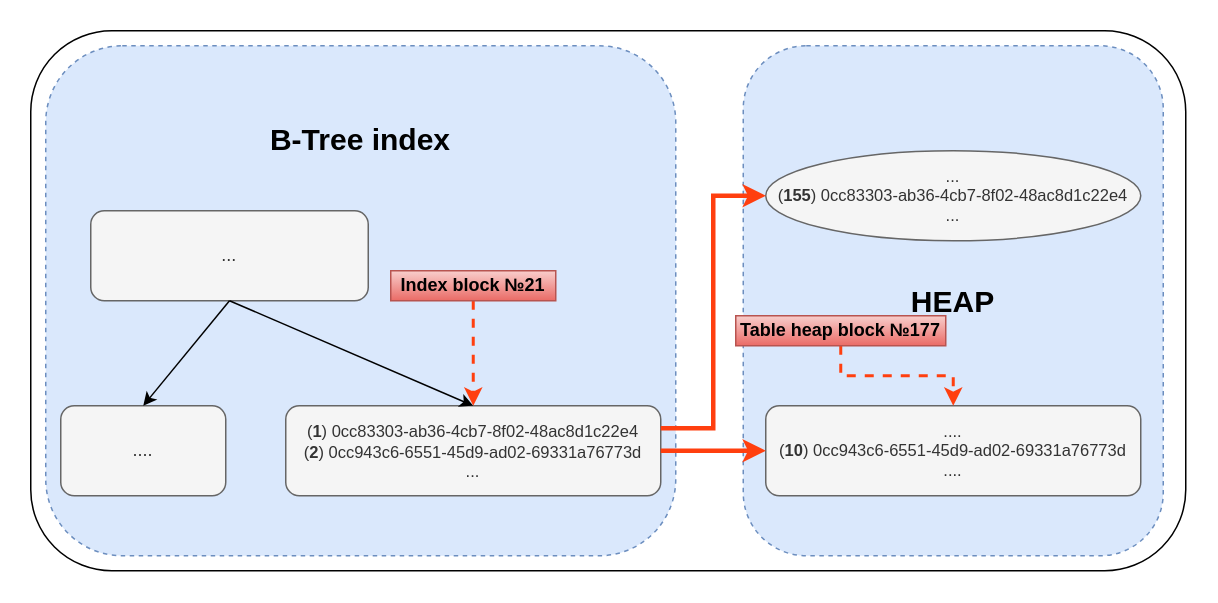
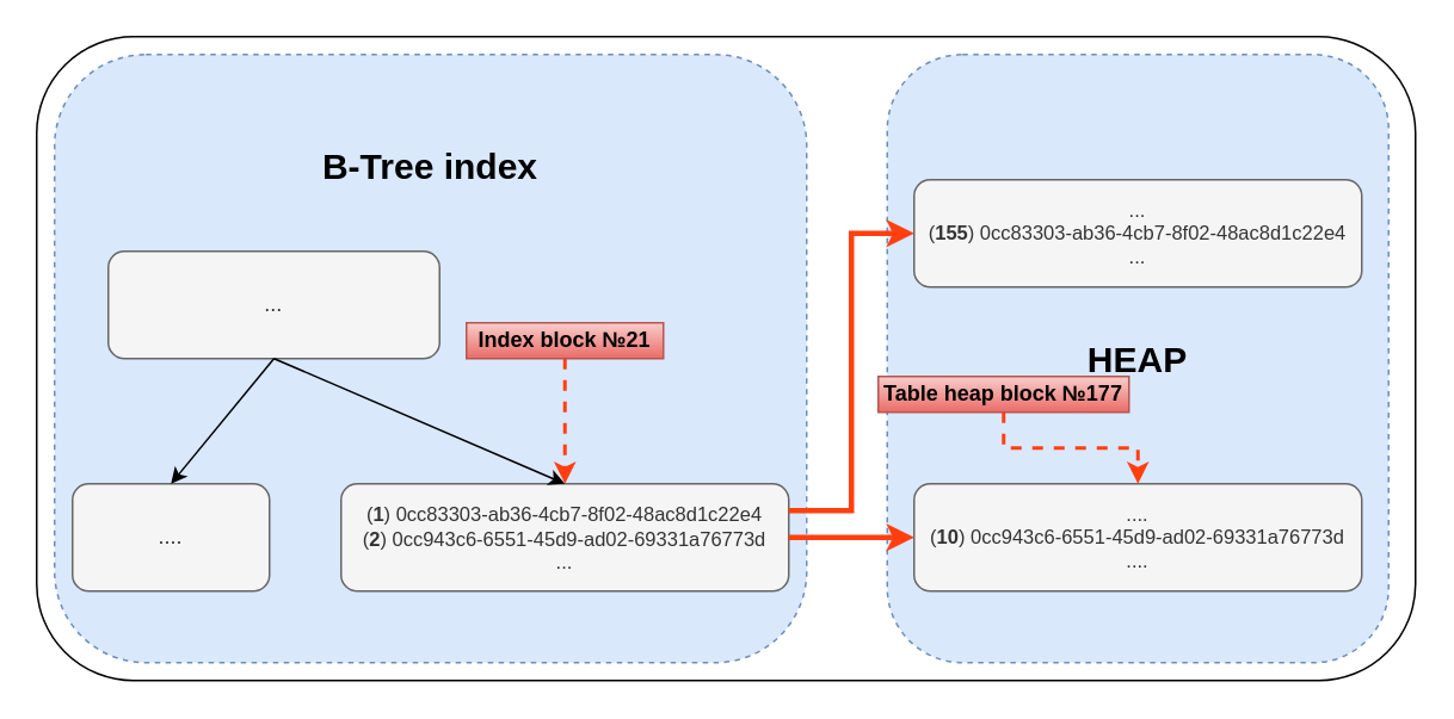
  <mxCell id="0" />
  <mxCell id="1" parent="0" />
  <mxCell id="2" value="" style="rounded=1;whiteSpace=wrap;html=1;" parent="1" vertex="1"><mxGeometry x="20" y="20" width="770" height="360" as="geometry" /></mxCell>
  <mxCell id="3" value="&lt;div style=&quot;font-size: 20px&quot;&gt;&lt;font style=&quot;font-size: 20px&quot;&gt;&lt;b&gt;B-Tree index&lt;br&gt;&lt;/b&gt;&lt;/font&gt;&lt;/div&gt;&lt;div style=&quot;font-size: 20px&quot;&gt;&lt;font style=&quot;font-size: 20px&quot;&gt;&lt;b&gt;&lt;br&gt;&lt;/b&gt;&lt;/font&gt;&lt;/div&gt;&lt;div style=&quot;font-size: 20px&quot;&gt;&lt;font style=&quot;font-size: 20px&quot;&gt;&lt;b&gt;&lt;br&gt;&lt;/b&gt;&lt;/font&gt;&lt;/div&gt;&lt;div style=&quot;font-size: 20px&quot;&gt;&lt;font style=&quot;font-size: 20px&quot;&gt;&lt;b&gt;&lt;br&gt;&lt;/b&gt;&lt;/font&gt;&lt;/div&gt;&lt;div style=&quot;font-size: 20px&quot;&gt;&lt;font style=&quot;font-size: 20px&quot;&gt;&lt;b&gt;&lt;br&gt;&lt;/b&gt;&lt;/font&gt;&lt;/div&gt;&lt;div style=&quot;font-size: 20px&quot;&gt;&lt;font style=&quot;font-size: 20px&quot;&gt;&lt;b&gt;&lt;br&gt;&lt;/b&gt;&lt;/font&gt;&lt;/div&gt;&lt;div style=&quot;font-size: 20px&quot;&gt;&lt;font style=&quot;font-size: 20px&quot;&gt;&lt;b&gt;&lt;br&gt;&lt;/b&gt;&lt;/font&gt;&lt;/div&gt;&lt;div style=&quot;font-size: 20px&quot;&gt;&lt;font style=&quot;font-size: 20px&quot;&gt;&lt;b&gt;&lt;br&gt;&lt;/b&gt;&lt;/font&gt;&lt;/div&gt;&lt;div style=&quot;font-size: 20px&quot;&gt;&lt;font style=&quot;font-size: 20px&quot;&gt;&lt;b&gt;&lt;br&gt;&lt;/b&gt;&lt;/font&gt;&lt;/div&gt;&lt;div style=&quot;font-size: 20px&quot;&gt;&lt;font style=&quot;font-size: 20px&quot;&gt;&lt;b&gt;&lt;br&gt;&lt;/b&gt;&lt;/font&gt;&lt;/div&gt;" style="rounded=1;whiteSpace=wrap;html=1;dashed=1;fillColor=#dae8fc;strokeColor=#6c8ebf;" parent="1" vertex="1"><mxGeometry x="30" y="30" width="420" height="340" as="geometry" /></mxCell>
  <mxCell id="4" value="..." style="rounded=1;whiteSpace=wrap;html=1;fillColor=#f5f5f5;strokeColor=#666666;fontColor=#333333;" parent="1" vertex="1"><mxGeometry x="60" y="140" width="185" height="60" as="geometry" /></mxCell>
  <mxCell id="5" value="...." style="rounded=1;whiteSpace=wrap;html=1;fillColor=#f5f5f5;strokeColor=#666666;fontColor=#333333;" parent="1" vertex="1"><mxGeometry x="40" y="270" width="110" height="60" as="geometry" /></mxCell>
  <mxCell id="6" value="&lt;font style=&quot;font-size: 11px&quot;&gt;(&lt;b&gt;1&lt;/b&gt;) 0cc83303-ab36-4cb7-8f02-48ac8d1c22e4&lt;br&gt;&lt;/font&gt;&lt;div style=&quot;font-size: 11px&quot;&gt;&lt;font style=&quot;font-size: 11px&quot;&gt;(&lt;b&gt;2&lt;/b&gt;) 0cc943c6-6551-45d9-ad02-69331a76773d&lt;/font&gt;&lt;/div&gt;&lt;div style=&quot;font-size: 11px&quot;&gt;&lt;font style=&quot;font-size: 11px&quot;&gt;...&lt;br&gt;&lt;/font&gt;&lt;/div&gt;" style="rounded=1;whiteSpace=wrap;html=1;fillColor=#f5f5f5;strokeColor=#666666;fontColor=#333333;" parent="1" vertex="1"><mxGeometry x="190" y="270" width="250" height="60" as="geometry" /></mxCell>
  <mxCell id="7" value="" style="endArrow=classic;html=1;exitX=0.5;exitY=1;exitDx=0;exitDy=0;entryX=0.5;entryY=0;entryDx=0;entryDy=0;" parent="1" source="4" edge="1" target="5"><mxGeometry width="50" height="50" relative="1" as="geometry"><mxPoint x="330" y="460" as="sourcePoint" /><mxPoint x="30" y="270" as="targetPoint" /></mxGeometry></mxCell>
  <mxCell id="8" value="" style="endArrow=classic;html=1;exitX=0.5;exitY=1;exitDx=0;exitDy=0;entryX=0.5;entryY=0;entryDx=0;entryDy=0;" parent="1" source="4" target="6" edge="1"><mxGeometry width="50" height="50" relative="1" as="geometry"><mxPoint x="200" y="210" as="sourcePoint" /><mxPoint x="40" y="280" as="targetPoint" /></mxGeometry></mxCell>
  <mxCell id="9" value="&lt;b&gt;&lt;font style=&quot;font-size: 20px&quot;&gt;HEAP&lt;/font&gt;&lt;/b&gt;" style="rounded=1;whiteSpace=wrap;html=1;dashed=1;fillColor=#dae8fc;strokeColor=#6c8ebf;" parent="1" vertex="1"><mxGeometry x="495" y="30" width="280" height="340" as="geometry" /></mxCell>
- <mxCell id="10" value="&lt;div style=&quot;font-size: 11px&quot;&gt;&lt;font style=&quot;font-size: 11px&quot;&gt;...&lt;br&gt;&lt;/font&gt;&lt;/div&gt;&lt;div style=&quot;font-size: 11px&quot;&gt;&lt;font style=&quot;font-size: 11px&quot;&gt;(&lt;b&gt;155&lt;/b&gt;) 0cc83303-ab36-4cb7-8f02-48ac8d1c22e4&lt;/font&gt;&lt;/div&gt;&lt;div style=&quot;font-size: 11px&quot;&gt;&lt;font style=&quot;font-size: 11px&quot;&gt;...&lt;br&gt;&lt;/font&gt;&lt;/div&gt;" style="ellipse;whiteSpace=wrap;html=1;fillColor=#f5f5f5;strokeColor=#666666;fontColor=#333333;" parent="1" vertex="1"><mxGeometry x="510" y="100" width="250" height="60" as="geometry" /></mxCell>
+ <mxCell id="10" value="&lt;div style=&quot;font-size: 11px&quot;&gt;&lt;font style=&quot;font-size: 11px&quot;&gt;...&lt;br&gt;&lt;/font&gt;&lt;/div&gt;&lt;div style=&quot;font-size: 11px&quot;&gt;&lt;font style=&quot;font-size: 11px&quot;&gt;(&lt;b&gt;155&lt;/b&gt;) 0cc83303-ab36-4cb7-8f02-48ac8d1c22e4&lt;/font&gt;&lt;/div&gt;&lt;div style=&quot;font-size: 11px&quot;&gt;&lt;font style=&quot;font-size: 11px&quot;&gt;...&lt;br&gt;&lt;/font&gt;&lt;/div&gt;" style="rounded=1;whiteSpace=wrap;html=1;fillColor=#f5f5f5;strokeColor=#666666;fontColor=#333333;" parent="1" vertex="1"><mxGeometry x="510" y="100" width="250" height="60" as="geometry" /></mxCell>
  <mxCell id="11" value="&lt;div style=&quot;font-size: 11px&quot;&gt;&lt;font style=&quot;font-size: 11px&quot;&gt;....&lt;/font&gt;&lt;/div&gt;&lt;div style=&quot;font-size: 11px&quot;&gt;&lt;font style=&quot;font-size: 11px&quot;&gt;(&lt;b&gt;10&lt;/b&gt;) 0cc943c6-6551-45d9-ad02-69331a76773d&lt;/font&gt;&lt;/div&gt;&lt;div style=&quot;font-size: 11px&quot;&gt;&lt;font style=&quot;font-size: 11px&quot;&gt;....&lt;br&gt;&lt;/font&gt;&lt;/div&gt;" style="rounded=1;whiteSpace=wrap;html=1;fillColor=#f5f5f5;strokeColor=#666666;fontColor=#333333;" parent="1" vertex="1"><mxGeometry x="510" y="270" width="250" height="60" as="geometry" /></mxCell>
  <mxCell id="12" style="edgeStyle=orthogonalEdgeStyle;rounded=0;orthogonalLoop=1;jettySize=auto;html=1;exitX=1;exitY=0.25;exitDx=0;exitDy=0;entryX=0;entryY=0.5;entryDx=0;entryDy=0;strokeWidth=3;strokeColor=#FF3F0F;" parent="1" source="6" target="10" edge="1"><mxGeometry relative="1" as="geometry" /></mxCell>
  <mxCell id="13" style="edgeStyle=orthogonalEdgeStyle;rounded=0;orthogonalLoop=1;jettySize=auto;html=1;exitX=1;exitY=0.5;exitDx=0;exitDy=0;strokeWidth=3;strokeColor=#FF3F0F;" parent="1" source="6" edge="1"><mxGeometry relative="1" as="geometry"><mxPoint x="510" y="300" as="targetPoint" /></mxGeometry></mxCell>
  <mxCell id="14" style="edgeStyle=orthogonalEdgeStyle;rounded=0;orthogonalLoop=1;jettySize=auto;html=1;exitX=0.5;exitY=1;exitDx=0;exitDy=0;strokeWidth=2;strokeColor=#FF3F0F;dashed=1;" parent="1" source="15" target="6" edge="1"><mxGeometry relative="1" as="geometry" /></mxCell>
  <mxCell id="15" value="&lt;b&gt;Index block №21&lt;/b&gt;" style="text;html=1;strokeColor=#b85450;fillColor=#f8cecc;align=center;verticalAlign=middle;whiteSpace=wrap;rounded=0;gradientColor=#ea6b66;" parent="1" vertex="1"><mxGeometry x="260" y="180" width="110" height="20" as="geometry" /></mxCell>
  <mxCell id="16" style="edgeStyle=orthogonalEdgeStyle;rounded=0;orthogonalLoop=1;jettySize=auto;html=1;strokeColor=#FF3F0F;strokeWidth=2;dashed=1;" parent="1" source="17" target="11" edge="1"><mxGeometry relative="1" as="geometry" /></mxCell>
  <mxCell id="17" value="&lt;b&gt;Table heap block №177&lt;/b&gt;" style="text;html=1;strokeColor=#b85450;fillColor=#f8cecc;align=center;verticalAlign=middle;whiteSpace=wrap;rounded=0;gradientColor=#ea6b66;" parent="1" vertex="1"><mxGeometry x="490" y="210" width="140" height="20" as="geometry" /></mxCell>
